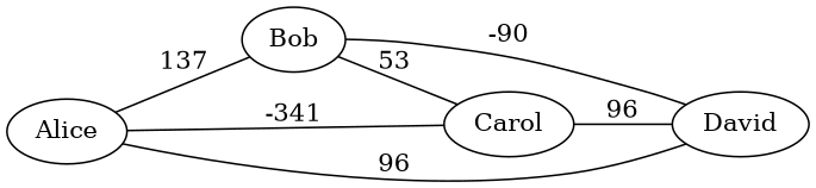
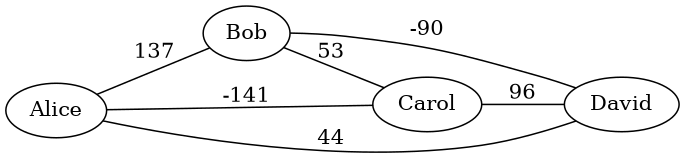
  graph {
    rankdir=LR
    Alice
    Bob
    Carol
    David
    Alice -- Bob [label=137]
-   Alice -- Carol [label=-341]
-   Alice -- David [label=96]
+   Alice -- Carol [label=-141]
+   Alice -- David [label=44]
    Bob -- Carol [label=53]
    Bob -- David [label=-90]
    Carol -- David [label=96]
  }
